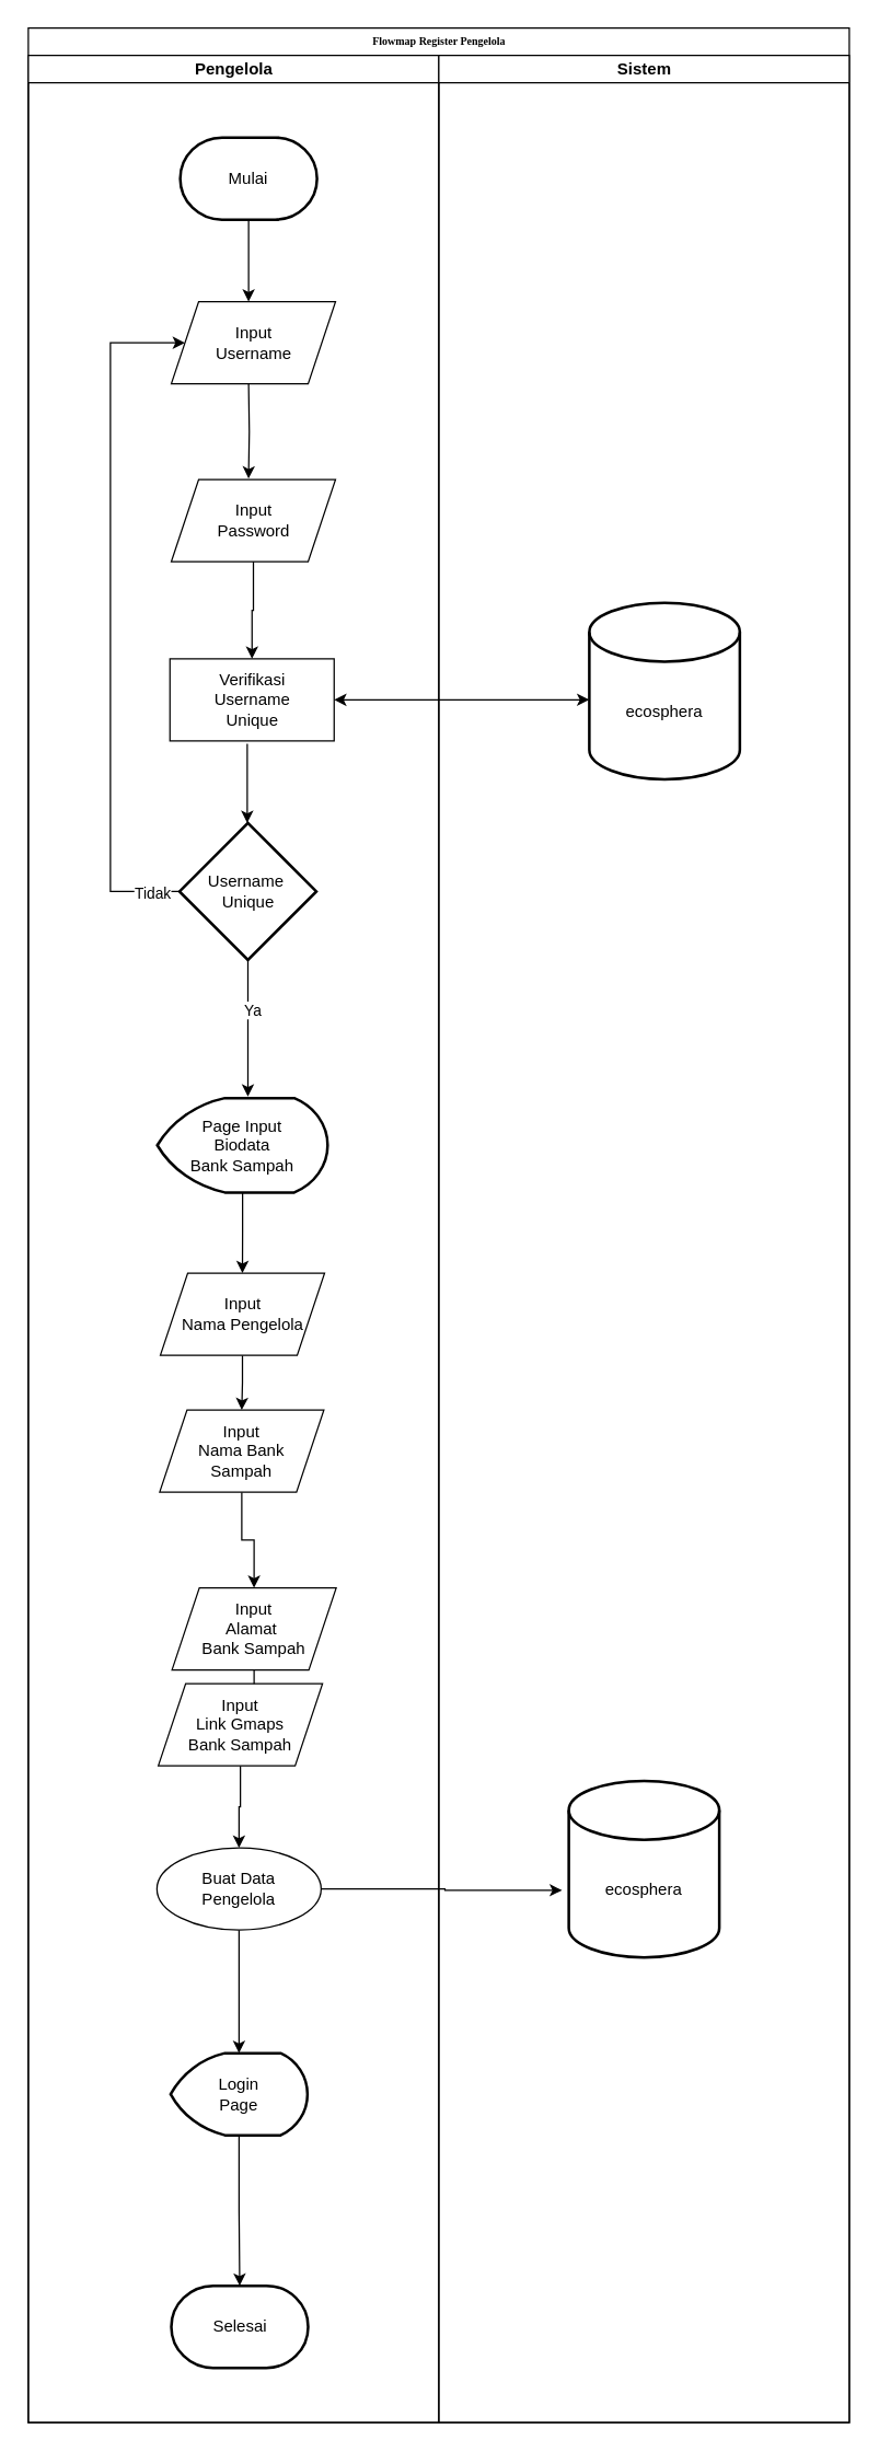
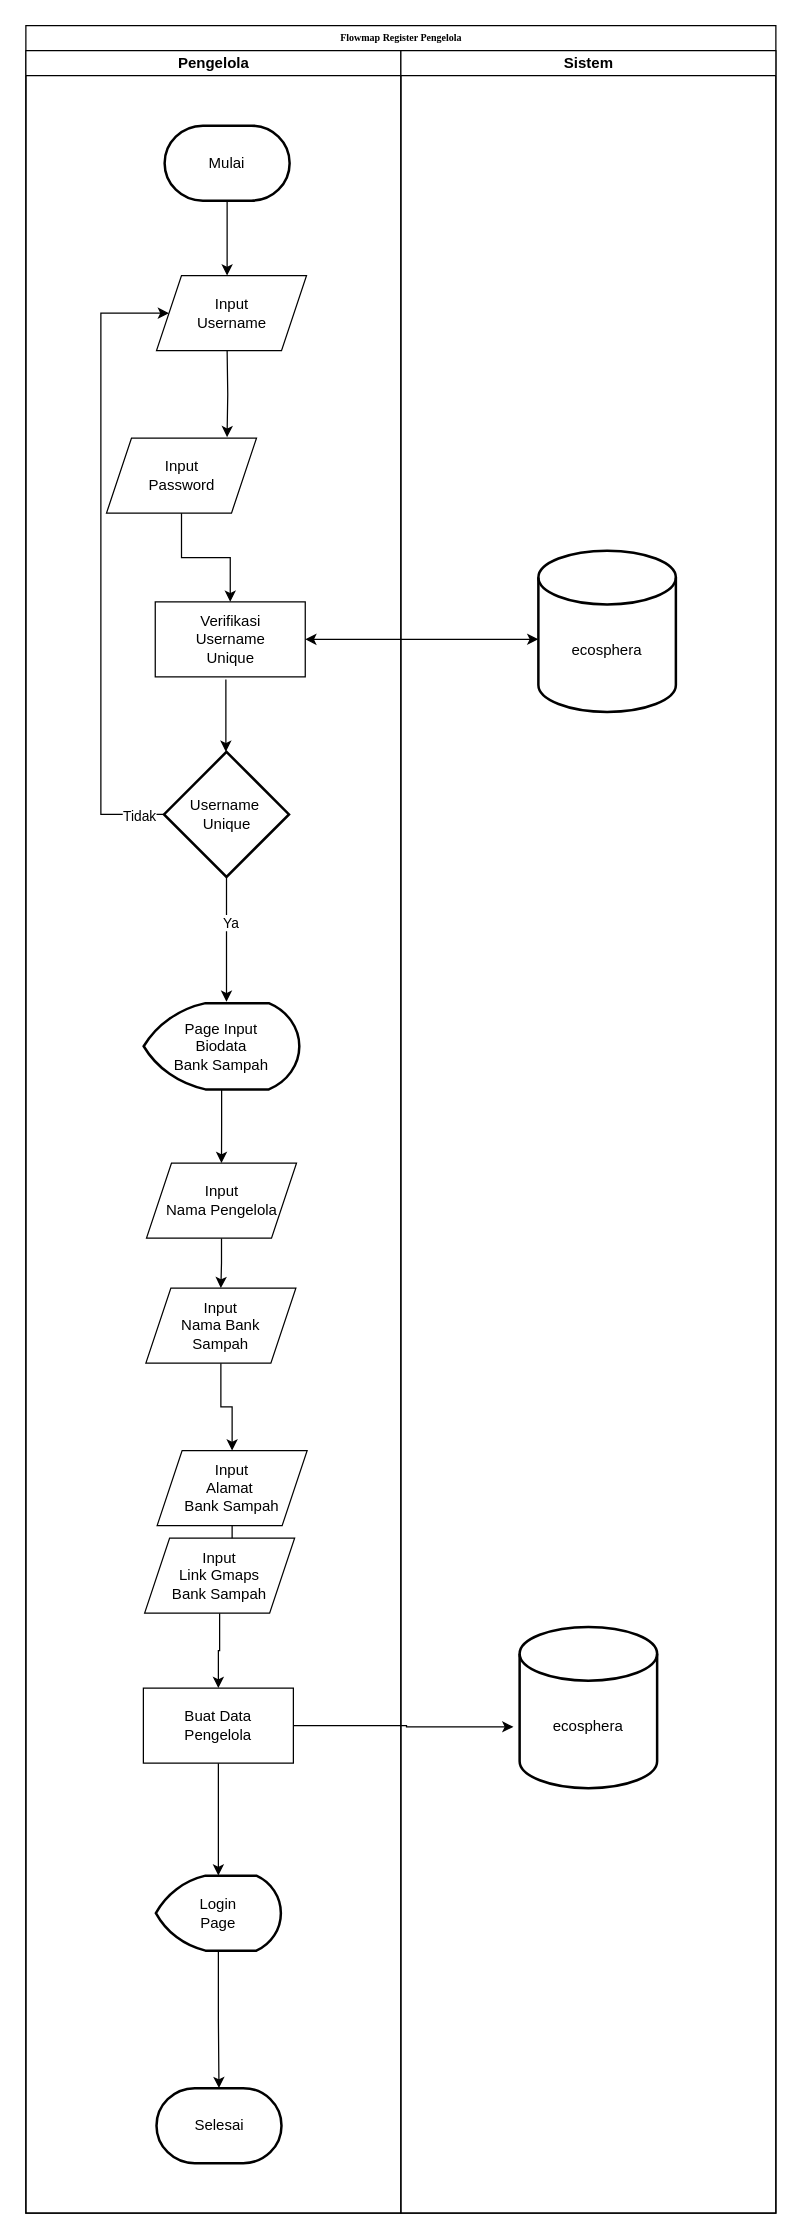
  <mxCell id="0" />
  <mxCell id="1" parent="0" />
  <mxCell id="2" value="Flowmap Register Pengelola" style="swimlane;html=1;childLayout=stackLayout;startSize=20;rounded=0;shadow=0;labelBackgroundColor=none;strokeWidth=1;fontFamily=Verdana;fontSize=8;align=center;" parent="1" vertex="1"><mxGeometry x="20" y="20" width="600" height="1750" as="geometry" /></mxCell>
  <mxCell id="3" value="Pengelola" style="swimlane;html=1;startSize=20;" parent="2" vertex="1"><mxGeometry y="20" width="300" height="1730" as="geometry" /></mxCell>
  <mxCell id="4" value="" style="edgeStyle=orthogonalEdgeStyle;rounded=0;orthogonalLoop=1;jettySize=auto;html=1;" parent="3" source="6" edge="1"><mxGeometry relative="1" as="geometry"><mxPoint x="160.5" y="761" as="targetPoint" /></mxGeometry></mxCell>
  <mxCell id="5" value="Ya" style="edgeLabel;html=1;align=center;verticalAlign=middle;resizable=0;points=[];" parent="4" vertex="1" connectable="0"><mxGeometry x="-0.293" y="3" relative="1" as="geometry"><mxPoint as="offset" /></mxGeometry></mxCell>
  <mxCell id="6" value="Username&amp;nbsp;&lt;br&gt;Unique" style="strokeWidth=2;html=1;shape=mxgraph.flowchart.decision;whiteSpace=wrap;" parent="3" vertex="1"><mxGeometry x="110.5" y="561" width="100" height="100" as="geometry" /></mxCell>
  <mxCell id="7" value="Verifikasi&lt;br&gt;Username&lt;br&gt;Unique" style="rounded=0;whiteSpace=wrap;html=1;" parent="3" vertex="1"><mxGeometry x="103.5" y="441" width="120" height="60" as="geometry" /></mxCell>
  <mxCell id="8" style="edgeStyle=orthogonalEdgeStyle;rounded=0;orthogonalLoop=1;jettySize=auto;html=1;entryX=0.5;entryY=0;entryDx=0;entryDy=0;" parent="3" source="9" edge="1"><mxGeometry relative="1" as="geometry"><mxPoint x="161" y="180" as="targetPoint" /></mxGeometry></mxCell>
  <mxCell id="9" value="Mulai" style="strokeWidth=2;html=1;shape=mxgraph.flowchart.terminator;whiteSpace=wrap;" parent="3" vertex="1"><mxGeometry x="111" y="60" width="100" height="60" as="geometry" /></mxCell>
  <mxCell id="10" style="edgeStyle=orthogonalEdgeStyle;rounded=0;orthogonalLoop=1;jettySize=auto;html=1;entryX=0.572;entryY=-0.046;entryDx=0;entryDy=0;entryPerimeter=0;" parent="3" edge="1"><mxGeometry relative="1" as="geometry"><mxPoint x="161" y="240" as="sourcePoint" /><mxPoint x="160.942" y="309.24" as="targetPoint" /></mxGeometry></mxCell>
  <mxCell id="11" value="Input&lt;br&gt;Username" style="shape=parallelogram;perimeter=parallelogramPerimeter;whiteSpace=wrap;html=1;fixedSize=1;" parent="3" vertex="1"><mxGeometry x="104.5" y="180" width="120" height="60" as="geometry" /></mxCell>
- <mxCell id="12" value="Input&lt;br&gt;Password" style="shape=parallelogram;perimeter=parallelogramPerimeter;whiteSpace=wrap;html=1;fixedSize=1;" parent="3" vertex="1"><mxGeometry x="104.5" y="310" width="120" height="60" as="geometry" /></mxCell>
+ <mxCell id="12" value="Input&lt;br&gt;Password" style="shape=parallelogram;perimeter=parallelogramPerimeter;whiteSpace=wrap;html=1;fixedSize=1;" parent="3" vertex="1"><mxGeometry x="64.5" y="310" width="120" height="60" as="geometry" /></mxCell>
  <mxCell id="13" value="" style="edgeStyle=orthogonalEdgeStyle;rounded=0;orthogonalLoop=1;jettySize=auto;html=1;" parent="3" target="6" edge="1"><mxGeometry relative="1" as="geometry"><mxPoint x="160" y="503" as="sourcePoint" /></mxGeometry></mxCell>
  <mxCell id="14" value="" style="edgeStyle=orthogonalEdgeStyle;rounded=0;orthogonalLoop=1;jettySize=auto;html=1;" parent="3" source="12" target="7" edge="1"><mxGeometry relative="1" as="geometry" /></mxCell>
  <mxCell id="15" value="" style="endArrow=classic;html=1;rounded=0;exitX=0;exitY=0.5;exitDx=0;exitDy=0;exitPerimeter=0;entryX=0;entryY=0.5;entryDx=0;entryDy=0;" parent="3" source="6" target="11" edge="1"><mxGeometry width="50" height="50" relative="1" as="geometry"><mxPoint x="110" y="611" as="sourcePoint" /><mxPoint x="110" y="551" as="targetPoint" /><Array as="points"><mxPoint x="60" y="611" /><mxPoint x="60" y="210" /></Array></mxGeometry></mxCell>
  <mxCell id="16" value="Tidak" style="edgeLabel;html=1;align=center;verticalAlign=middle;resizable=0;points=[];" parent="15" vertex="1" connectable="0"><mxGeometry x="-0.919" y="1" relative="1" as="geometry"><mxPoint as="offset" /></mxGeometry></mxCell>
  <mxCell id="17" value="" style="edgeStyle=orthogonalEdgeStyle;rounded=0;orthogonalLoop=1;jettySize=auto;html=1;" parent="3" source="18" target="20" edge="1"><mxGeometry relative="1" as="geometry" /></mxCell>
  <mxCell id="18" value="Page Input&lt;br&gt;Biodata&lt;br&gt;Bank Sampah" style="strokeWidth=2;html=1;shape=mxgraph.flowchart.display;whiteSpace=wrap;" parent="3" vertex="1"><mxGeometry x="94.25" y="762" width="124.5" height="69" as="geometry" /></mxCell>
  <mxCell id="19" value="" style="edgeStyle=orthogonalEdgeStyle;rounded=0;orthogonalLoop=1;jettySize=auto;html=1;" parent="3" source="20" target="22" edge="1"><mxGeometry relative="1" as="geometry" /></mxCell>
  <mxCell id="20" value="Input&lt;br&gt;Nama Pengelola" style="shape=parallelogram;perimeter=parallelogramPerimeter;whiteSpace=wrap;html=1;fixedSize=1;" parent="3" vertex="1"><mxGeometry x="96.5" y="890" width="120" height="60" as="geometry" /></mxCell>
  <mxCell id="21" value="" style="edgeStyle=orthogonalEdgeStyle;rounded=0;orthogonalLoop=1;jettySize=auto;html=1;" parent="3" source="22" target="24" edge="1"><mxGeometry relative="1" as="geometry" /></mxCell>
  <mxCell id="22" value="Input&lt;br&gt;Nama Bank&lt;br&gt;Sampah" style="shape=parallelogram;perimeter=parallelogramPerimeter;whiteSpace=wrap;html=1;fixedSize=1;" parent="3" vertex="1"><mxGeometry x="96" y="990" width="120" height="60" as="geometry" /></mxCell>
  <mxCell id="23" value="" style="edgeStyle=orthogonalEdgeStyle;rounded=0;orthogonalLoop=1;jettySize=auto;html=1;" parent="3" source="24" target="26" edge="1"><mxGeometry relative="1" as="geometry" /></mxCell>
  <mxCell id="24" value="Input&lt;br&gt;Alamat&amp;nbsp;&lt;br&gt;Bank Sampah" style="shape=parallelogram;perimeter=parallelogramPerimeter;whiteSpace=wrap;html=1;fixedSize=1;" parent="3" vertex="1"><mxGeometry x="105" y="1120" width="120" height="60" as="geometry" /></mxCell>
  <mxCell id="25" value="" style="edgeStyle=orthogonalEdgeStyle;rounded=0;orthogonalLoop=1;jettySize=auto;html=1;" parent="3" source="26" target="28" edge="1"><mxGeometry relative="1" as="geometry" /></mxCell>
  <mxCell id="26" value="Input&lt;br&gt;Link Gmaps&lt;br&gt;Bank Sampah" style="shape=parallelogram;perimeter=parallelogramPerimeter;whiteSpace=wrap;html=1;fixedSize=1;" parent="3" vertex="1"><mxGeometry x="95" y="1190" width="120" height="60" as="geometry" /></mxCell>
  <mxCell id="27" value="" style="edgeStyle=orthogonalEdgeStyle;rounded=0;orthogonalLoop=1;jettySize=auto;html=1;" parent="3" source="28" target="30" edge="1"><mxGeometry relative="1" as="geometry" /></mxCell>
- <mxCell id="28" value="Buat Data&lt;br&gt;Pengelola" style="ellipse;whiteSpace=wrap;html=1;" parent="3" vertex="1"><mxGeometry x="94" y="1310" width="120" height="60" as="geometry" /></mxCell>
+ <mxCell id="28" value="Buat Data&lt;br&gt;Pengelola" style="rounded=0;whiteSpace=wrap;html=1;" parent="3" vertex="1"><mxGeometry x="94" y="1310" width="120" height="60" as="geometry" /></mxCell>
  <mxCell id="29" value="" style="edgeStyle=orthogonalEdgeStyle;rounded=0;orthogonalLoop=1;jettySize=auto;html=1;" parent="3" source="30" target="31" edge="1"><mxGeometry relative="1" as="geometry" /></mxCell>
  <mxCell id="30" value="Login&lt;br&gt;Page" style="strokeWidth=2;html=1;shape=mxgraph.flowchart.display;whiteSpace=wrap;" parent="3" vertex="1"><mxGeometry x="104" y="1460" width="100" height="60" as="geometry" /></mxCell>
  <mxCell id="31" value="Selesai" style="strokeWidth=2;html=1;shape=mxgraph.flowchart.terminator;whiteSpace=wrap;" parent="3" vertex="1"><mxGeometry x="104.5" y="1630" width="100" height="60" as="geometry" /></mxCell>
  <mxCell id="32" style="edgeStyle=orthogonalEdgeStyle;rounded=1;html=1;labelBackgroundColor=none;startArrow=none;startFill=0;startSize=5;endArrow=classicThin;endFill=1;endSize=5;jettySize=auto;orthogonalLoop=1;strokeWidth=1;fontFamily=Verdana;fontSize=8" parent="2" edge="1"><mxGeometry relative="1" as="geometry"><Array as="points"><mxPoint x="80" y="650" /><mxPoint x="490" y="650" /><mxPoint x="490" y="610" /></Array><mxPoint x="80" y="640" as="sourcePoint" /></mxGeometry></mxCell>
  <mxCell id="33" value="Sistem" style="swimlane;html=1;startSize=20;" parent="2" vertex="1"><mxGeometry x="300" y="20" width="300" height="1730" as="geometry" /></mxCell>
  <mxCell id="34" value="&lt;div&gt;&lt;br&gt;&lt;/div&gt;&lt;div&gt;&lt;br&gt;&lt;/div&gt;ecosphera&lt;div&gt;&lt;/div&gt;" style="strokeWidth=2;html=1;shape=mxgraph.flowchart.database;whiteSpace=wrap;" parent="33" vertex="1"><mxGeometry x="110" y="400" width="110" height="129" as="geometry" /></mxCell>
  <mxCell id="35" value="&lt;div&gt;&lt;br&gt;&lt;/div&gt;&lt;div&gt;&lt;br&gt;&lt;/div&gt;ecosphera&lt;div&gt;&lt;/div&gt;" style="strokeWidth=2;html=1;shape=mxgraph.flowchart.database;whiteSpace=wrap;" parent="33" vertex="1"><mxGeometry x="95" y="1261" width="110" height="129" as="geometry" /></mxCell>
  <mxCell id="36" value="" style="endArrow=classic;startArrow=classic;html=1;rounded=0;entryX=0;entryY=0.55;entryDx=0;entryDy=0;entryPerimeter=0;" parent="2" source="7" target="34" edge="1"><mxGeometry width="50" height="50" relative="1" as="geometry"><mxPoint x="-470.239" y="612.718" as="sourcePoint" /><mxPoint x="-323.32" y="614.836" as="targetPoint" /></mxGeometry></mxCell>
  <mxCell id="37" style="edgeStyle=orthogonalEdgeStyle;rounded=0;orthogonalLoop=1;jettySize=auto;html=1;entryX=-0.045;entryY=0.62;entryDx=0;entryDy=0;entryPerimeter=0;" parent="2" source="28" target="35" edge="1"><mxGeometry relative="1" as="geometry" /></mxCell>
